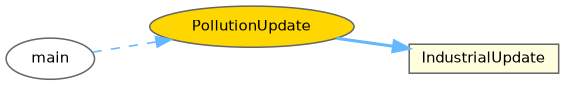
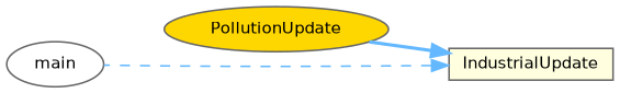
  digraph {
    rankdir=RL
    node [color=grey40 fontname=Helvetica fontsize=10 shape=ellipse style=filled]
    edge [color=steelblue1 dir=back fontname=Helvetica fontsize=10 labelfontname=Helvetica labelfontsize=10]
    n1 [color=gray40 fillcolor=gold fontcolor=black height=0.2 label=PollutionUpdate width=0.4]
    n2 [fillcolor=lightyellow height=0.2 label=IndustrialUpdate shape=box width=0.4]
    n3 [fillcolor=white height=0.2 label=main width=0.4]
    n2 -> n1 [style=bold]
-   n1 -> n3 [style=dashed]
+   n2 -> n3 [style=dashed]
  }
